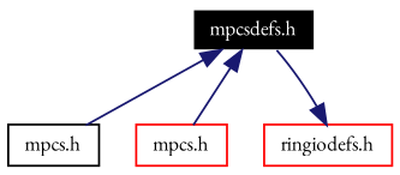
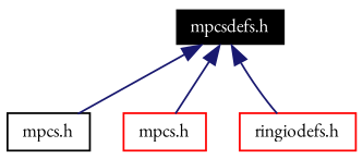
  digraph {
    fontname="EB Garamond"
    rankdir=TB
    node [color=red fillcolor=white fontname="EB Garamond" fontsize=10 shape=record style=filled]
    edge [color=midnightblue dir=back fontname="EB Garamond" fontsize=10 labelfontname=Helvetica labelfontsize=10 style=solid]
    n1 [color=white fillcolor=black fontcolor=white height=0.2 label="mpcsdefs.h" width=0.4]
    n2 [color=black height=0.2 label="mpcs.h" width=0.4]
    n3 [height=0.2 label="mpcs.h" width=0.4]
    n4 [height=0.2 label="ringiodefs.h" width=0.4]
    n1 -> n2
    n1 -> n3
-   n4 -> n1
+   n1 -> n4
  }
